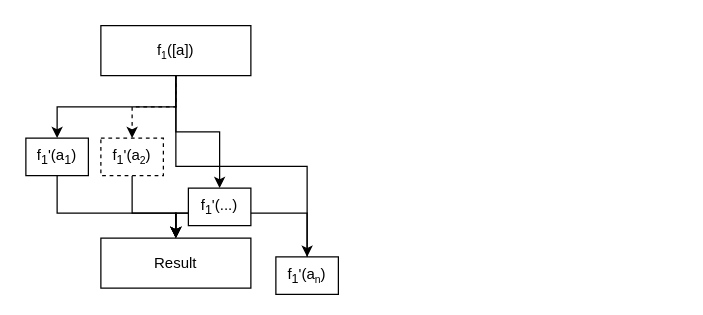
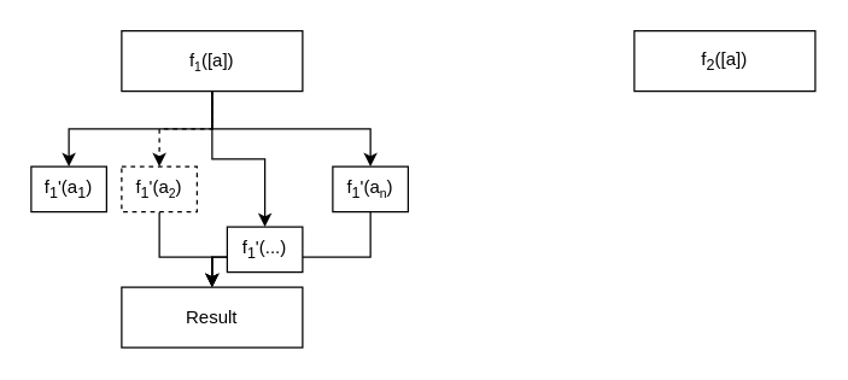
  <mxCell id="0" />
  <mxCell id="1" parent="0" />
  <mxCell id="2" style="edgeStyle=orthogonalEdgeStyle;rounded=0;orthogonalLoop=1;jettySize=auto;html=1;exitX=0.5;exitY=1;exitDx=0;exitDy=0;entryX=0.5;entryY=0;entryDx=0;entryDy=0;" edge="1" parent="1" source="6" target="9"><mxGeometry relative="1" as="geometry" /></mxCell>
  <mxCell id="3" style="edgeStyle=orthogonalEdgeStyle;rounded=0;orthogonalLoop=1;jettySize=auto;html=1;exitX=0.5;exitY=1;exitDx=0;exitDy=0;entryX=0.5;entryY=0;entryDx=0;entryDy=0;dashed=1;" edge="1" parent="1" source="6" target="11"><mxGeometry relative="1" as="geometry" /></mxCell>
  <mxCell id="4" style="edgeStyle=orthogonalEdgeStyle;rounded=0;orthogonalLoop=1;jettySize=auto;html=1;entryX=0.5;entryY=0;entryDx=0;entryDy=0;" edge="1" parent="1" source="6" target="15"><mxGeometry relative="1" as="geometry" /></mxCell>
  <mxCell id="5" style="edgeStyle=orthogonalEdgeStyle;rounded=0;orthogonalLoop=1;jettySize=auto;html=1;entryX=0.5;entryY=0;entryDx=0;entryDy=0;exitX=0.5;exitY=1;exitDx=0;exitDy=0;" edge="1" parent="1" source="6" target="13"><mxGeometry relative="1" as="geometry" /></mxCell>
  <mxCell id="6" value="f&lt;span style=&quot;font-size: 10px&quot;&gt;&lt;sub&gt;1&lt;/sub&gt;&lt;/span&gt;([a])" style="rounded=0;whiteSpace=wrap;html=1;" vertex="1" parent="1"><mxGeometry x="80" y="20" width="120" height="40" as="geometry" /></mxCell>
- <mxCell id="8" style="edgeStyle=orthogonalEdgeStyle;rounded=0;orthogonalLoop=1;jettySize=auto;html=1;exitX=0.5;exitY=1;exitDx=0;exitDy=0;entryX=0.5;entryY=0;entryDx=0;entryDy=0;" edge="1" parent="1" source="9" target="16"><mxGeometry relative="1" as="geometry"><Array as="points"><mxPoint x="45" y="170" /><mxPoint x="140" y="170" /></Array></mxGeometry></mxCell>
+ <mxCell id="7" value="f&lt;sub&gt;2&lt;/sub&gt;([a])" style="rounded=0;whiteSpace=wrap;html=1;" vertex="1" parent="1"><mxGeometry x="420" y="20" width="120" height="40" as="geometry" /></mxCell>
  <mxCell id="9" value="f&lt;sub style=&quot;font-size: 10px&quot;&gt;1&lt;/sub&gt;'(a&lt;sub&gt;1&lt;/sub&gt;)" style="rounded=0;whiteSpace=wrap;html=1;" vertex="1" parent="1"><mxGeometry x="20" y="110" width="50" height="30" as="geometry" /></mxCell>
  <mxCell id="10" style="edgeStyle=orthogonalEdgeStyle;rounded=0;orthogonalLoop=1;jettySize=auto;html=1;entryX=0.5;entryY=0;entryDx=0;entryDy=0;" edge="1" parent="1" source="11" target="16"><mxGeometry relative="1" as="geometry"><Array as="points"><mxPoint x="105" y="170" /><mxPoint x="140" y="170" /></Array></mxGeometry></mxCell>
  <mxCell id="11" value="f&lt;sub style=&quot;font-size: 10px&quot;&gt;1&lt;/sub&gt;'(a&lt;span style=&quot;font-size: 10px&quot;&gt;&lt;sub&gt;2&lt;/sub&gt;&lt;/span&gt;)" style="rounded=0;whiteSpace=wrap;html=1;dashed=1;" vertex="1" parent="1"><mxGeometry x="80" y="110" width="50" height="30" as="geometry" /></mxCell>
  <mxCell id="12" style="edgeStyle=orthogonalEdgeStyle;rounded=0;orthogonalLoop=1;jettySize=auto;html=1;entryX=0.5;entryY=0;entryDx=0;entryDy=0;" edge="1" parent="1" source="13" target="16"><mxGeometry relative="1" as="geometry"><Array as="points"><mxPoint x="245" y="170" /><mxPoint x="140" y="170" /></Array></mxGeometry></mxCell>
- <mxCell id="13" value="f&lt;sub style=&quot;font-size: 10px&quot;&gt;1&lt;/sub&gt;'(a&lt;span style=&quot;font-size: 10px&quot;&gt;&lt;sub&gt;n&lt;/sub&gt;&lt;/span&gt;)" style="rounded=0;whiteSpace=wrap;html=1;" vertex="1" parent="1"><mxGeometry x="220" y="205" width="50" height="30" as="geometry" /></mxCell>
+ <mxCell id="13" value="f&lt;sub style=&quot;font-size: 10px&quot;&gt;1&lt;/sub&gt;'(a&lt;span style=&quot;font-size: 10px&quot;&gt;&lt;sub&gt;n&lt;/sub&gt;&lt;/span&gt;)" style="rounded=0;whiteSpace=wrap;html=1;" vertex="1" parent="1"><mxGeometry x="220" y="110" width="50" height="30" as="geometry" /></mxCell>
  <mxCell id="14" style="edgeStyle=orthogonalEdgeStyle;rounded=0;orthogonalLoop=1;jettySize=auto;html=1;entryX=0.5;entryY=0;entryDx=0;entryDy=0;" edge="1" parent="1" source="15" target="16"><mxGeometry relative="1" as="geometry"><Array as="points"><mxPoint x="175" y="170" /><mxPoint x="140" y="170" /></Array></mxGeometry></mxCell>
  <mxCell id="15" value="f&lt;sub style=&quot;font-size: 10px&quot;&gt;1&lt;/sub&gt;'(...)" style="rounded=0;whiteSpace=wrap;html=1;" vertex="1" parent="1"><mxGeometry x="150" y="150" width="50" height="30" as="geometry" /></mxCell>
  <mxCell id="16" value="Result" style="rounded=0;whiteSpace=wrap;html=1;" vertex="1" parent="1"><mxGeometry x="80" y="190" width="120" height="40" as="geometry" /></mxCell>
